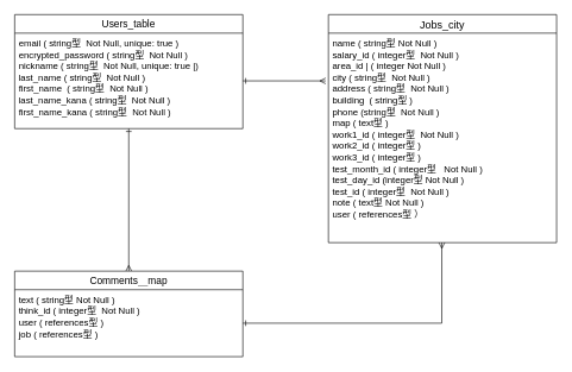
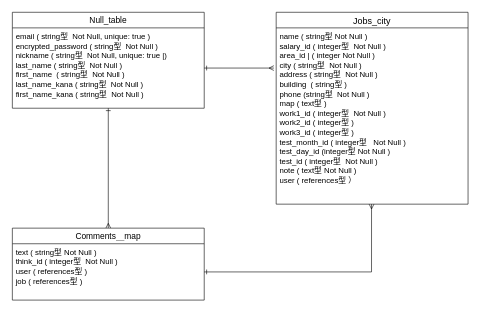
  <mxCell id="0" />
  <mxCell id="1" parent="0" />
- <mxCell id="2" value="Users_table" style="swimlane;fontStyle=0;childLayout=stackLayout;horizontal=1;startSize=26;horizontalStack=0;resizeParent=1;resizeParentMax=0;resizeLast=0;collapsible=1;marginBottom=0;align=center;fontSize=14;" parent="1" vertex="1"><mxGeometry x="20" y="20" width="320" height="160" as="geometry" /></mxCell>
+ <mxCell id="2" value="Null_table" style="swimlane;fontStyle=0;childLayout=stackLayout;horizontal=1;startSize=26;horizontalStack=0;resizeParent=1;resizeParentMax=0;resizeLast=0;collapsible=1;marginBottom=0;align=center;fontSize=14;" parent="1" vertex="1"><mxGeometry x="20" y="20" width="320" height="160" as="geometry" /></mxCell>
  <mxCell id="3" value="email ( string型  Not Null, unique: true )&#10;encrypted_password ( string型  Not Null )&#10;nickname ( string型  Not Null, unique: true |)&#10;last_name ( string型  Not Null )&#10;first_name  ( string型  Not Null )&#10;last_name_kana ( string型  Not Null )&#10;first_name_kana ( string型  Not Null )" style="text;strokeColor=none;fillColor=none;spacingLeft=4;spacingRight=4;overflow=hidden;rotatable=0;points=[[0,0.5],[1,0.5]];portConstraint=eastwest;fontSize=13;" parent="2" vertex="1"><mxGeometry y="26" width="320" height="134" as="geometry" /></mxCell>
  <mxCell id="4" value="Jobs_city" style="swimlane;fontStyle=0;childLayout=stackLayout;horizontal=1;startSize=26;horizontalStack=0;resizeParent=1;resizeParentMax=0;resizeLast=0;collapsible=1;marginBottom=0;align=center;fontSize=15;" vertex="1" parent="1"><mxGeometry x="460" y="20" width="320" height="320" as="geometry" /></mxCell>
  <mxCell id="5" value="name ( string型 Not Null )&#10;salary_id ( integer型  Not Null )&#10;area_id         | ( integer Not Null )&#10;city ( string型  Not Null )&#10;address ( string型  Not Null )&#10;building  ( string型 )&#10;phone (string型  Not Null )&#10;map ( text型 )&#10;work1_id ( integer型  Not Null )&#10;work2_id ( integer型 ) &#10;work3_id ( integer型 )&#10;test_month_id ( integer型   Not Null )&#10;test_day_id (integer型 Not Null )&#10;test_id ( integer型  Not Null )&#10;note ( text型 Not Null )&#10;user ( references型 ）" style="text;strokeColor=none;fillColor=none;spacingLeft=4;spacingRight=4;overflow=hidden;rotatable=0;points=[[0,0.5],[1,0.5]];portConstraint=eastwest;fontSize=13;" vertex="1" parent="4"><mxGeometry y="26" width="320" height="294" as="geometry" /></mxCell>
  <mxCell id="6" style="edgeStyle=orthogonalEdgeStyle;rounded=0;orthogonalLoop=1;jettySize=auto;html=1;exitX=0.5;exitY=0;exitDx=0;exitDy=0;entryX=0.5;entryY=1;entryDx=0;entryDy=0;entryPerimeter=0;startArrow=ERmany;startFill=0;endArrow=ERone;endFill=0;fontSize=13;" edge="1" parent="1" source="7" target="3"><mxGeometry relative="1" as="geometry" /></mxCell>
  <mxCell id="7" value="Comments＿map" style="swimlane;fontStyle=0;childLayout=stackLayout;horizontal=1;startSize=26;horizontalStack=0;resizeParent=1;resizeParentMax=0;resizeLast=0;collapsible=1;marginBottom=0;align=center;fontSize=14;" vertex="1" parent="1"><mxGeometry x="20" y="380" width="320" height="120" as="geometry" /></mxCell>
  <mxCell id="8" value="text ( string型 Not Null )&#10;think_id ( integer型  Not Null )&#10;user ( references型 )&#10;job ( references型 )" style="text;strokeColor=none;fillColor=none;spacingLeft=4;spacingRight=4;overflow=hidden;rotatable=0;points=[[0,0.5],[1,0.5]];portConstraint=eastwest;fontSize=13;" vertex="1" parent="7"><mxGeometry y="26" width="320" height="94" as="geometry" /></mxCell>
  <mxCell id="9" style="edgeStyle=orthogonalEdgeStyle;rounded=0;orthogonalLoop=1;jettySize=auto;html=1;exitX=1;exitY=0.5;exitDx=0;exitDy=0;entryX=-0.012;entryY=0.228;entryDx=0;entryDy=0;entryPerimeter=0;fontSize=13;endArrow=ERmany;endFill=0;startArrow=ERone;startFill=0;" edge="1" parent="1" source="3" target="5"><mxGeometry relative="1" as="geometry" /></mxCell>
  <mxCell id="10" style="edgeStyle=orthogonalEdgeStyle;rounded=0;orthogonalLoop=1;jettySize=auto;html=1;exitX=1;exitY=0.5;exitDx=0;exitDy=0;entryX=0.497;entryY=1;entryDx=0;entryDy=0;entryPerimeter=0;startArrow=ERone;startFill=0;endArrow=ERmany;endFill=0;fontSize=13;" edge="1" parent="1" source="8" target="5"><mxGeometry relative="1" as="geometry" /></mxCell>
